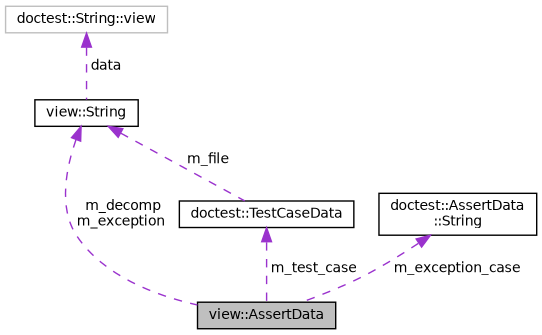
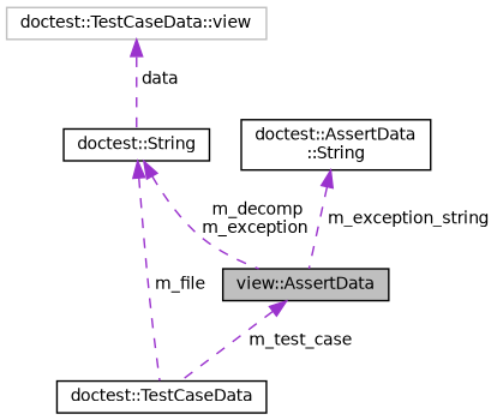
  digraph {
    node [color=black fillcolor=white fontname=Helvetica fontsize=10 shape=record style=filled]
    edge [color=darkorchid3 dir=back fontname=Helvetica fontsize=10 labelfontname=Helvetica labelfontsize=10 style=dashed]
    n1 [fillcolor=grey75 fontcolor=black height=0.2 label="view::AssertData" width=0.4]
    n2 [height=0.2 label="doctest::TestCaseData" width=0.4]
-   n3 [height=0.2 label="view::String" width=0.4]
-   n4 [color=grey75 height=0.2 label="doctest::String::view" width=0.4]
+   n3 [height=0.2 label="doctest::String" width=0.4]
+   n4 [color=grey75 height=0.2 label="doctest::TestCaseData::view" width=0.4]
    n5 [height=0.2 label="doctest::AssertData\l::String" width=0.4]
-   n2 -> n1 [label=" m_test_case"]
+   n1 -> n2 [label=" m_test_case"]
    n3 -> n1 [label=" m_decomp\nm_exception"]
    n3 -> n2 [label=" m_file"]
    n4 -> n3 [label=" data"]
-   n5 -> n1 [label=" m_exception_case"]
+   n5 -> n1 [label=" m_exception_string"]
  }
